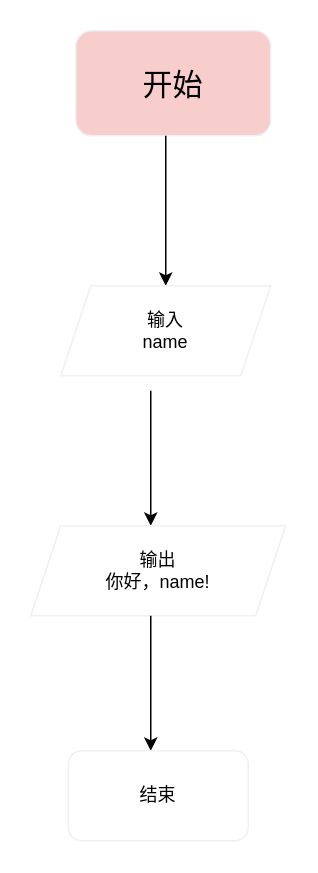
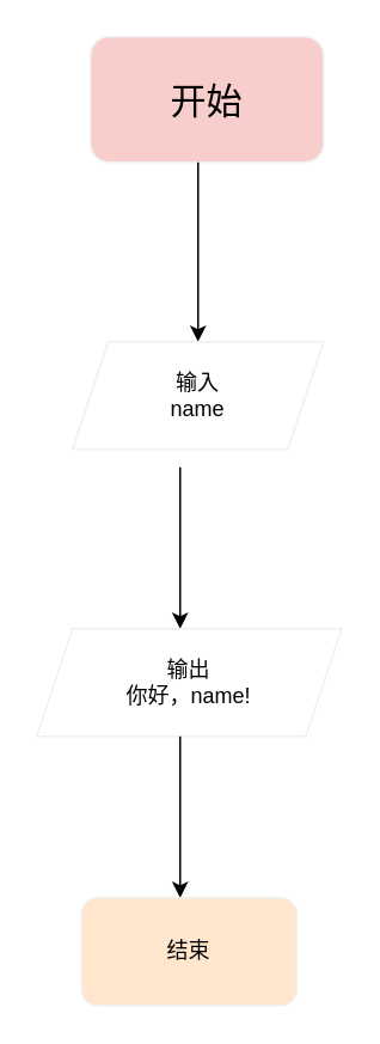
  <mxCell id="0" />
  <mxCell id="1" parent="0" />
  <mxCell id="2" value="&lt;font style=&quot;font-size: 20px&quot;&gt;开始&lt;/font&gt;" style="rounded=1;whiteSpace=wrap;html=1;strokeColor=#F0F0F0;fillColor=#f8cecc;" vertex="1" parent="1"><mxGeometry x="50" y="20" width="130" height="70" as="geometry" /></mxCell>
  <mxCell id="3" value="" style="endArrow=classic;html=1;" edge="1" parent="1"><mxGeometry width="50" height="50" relative="1" as="geometry"><mxPoint x="110" y="90" as="sourcePoint" /><mxPoint x="110" y="190" as="targetPoint" /></mxGeometry></mxCell>
  <mxCell id="4" value="输入&lt;br&gt;name" style="shape=parallelogram;perimeter=parallelogramPerimeter;whiteSpace=wrap;html=1;fixedSize=1;strokeColor=#F0F0F0;" vertex="1" parent="1"><mxGeometry x="40" y="190" width="140" height="60" as="geometry" /></mxCell>
  <mxCell id="5" value="" style="endArrow=classic;html=1;" edge="1" parent="1"><mxGeometry width="50" height="50" relative="1" as="geometry"><mxPoint x="100" y="260" as="sourcePoint" /><mxPoint x="100" y="350" as="targetPoint" /></mxGeometry></mxCell>
  <mxCell id="6" value="输出&lt;br&gt;你好，name!" style="shape=parallelogram;perimeter=parallelogramPerimeter;whiteSpace=wrap;html=1;fixedSize=1;strokeColor=#F0F0F0;" vertex="1" parent="1"><mxGeometry x="20" y="350" width="170" height="60" as="geometry" /></mxCell>
  <mxCell id="7" value="" style="endArrow=classic;html=1;" edge="1" parent="1"><mxGeometry width="50" height="50" relative="1" as="geometry"><mxPoint x="100" y="410" as="sourcePoint" /><mxPoint x="100" y="500" as="targetPoint" /></mxGeometry></mxCell>
- <mxCell id="8" value="结束" style="rounded=1;whiteSpace=wrap;html=1;strokeColor=#F0F0F0;" vertex="1" parent="1"><mxGeometry x="45" y="500" width="120" height="60" as="geometry" /></mxCell>
+ <mxCell id="8" value="结束" style="rounded=1;whiteSpace=wrap;html=1;strokeColor=#F0F0F0;fillColor=#ffe6cc;" vertex="1" parent="1"><mxGeometry x="45" y="500" width="120" height="60" as="geometry" /></mxCell>
